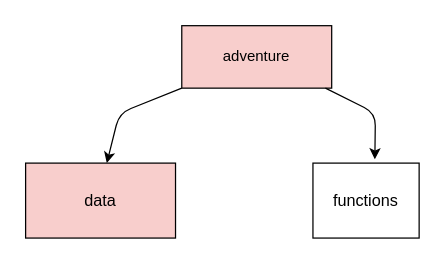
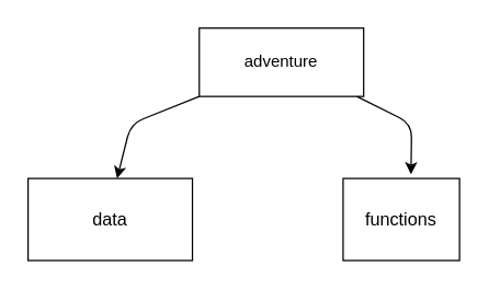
  <mxCell id="0" />
  <mxCell id="1" parent="0" />
- <mxCell id="2" value="adventure" style="rounded=0;whiteSpace=wrap;html=1;fillColor=#f8cecc;" parent="1" vertex="1"><mxGeometry x="145" y="20" width="120" height="50" as="geometry" /></mxCell>
+ <mxCell id="2" value="adventure" style="rounded=0;whiteSpace=wrap;html=1;" parent="1" vertex="1"><mxGeometry x="145" y="20" width="120" height="50" as="geometry" /></mxCell>
  <mxCell id="3" value="" style="endArrow=classic;html=1;fontSize=13;entryX=0.583;entryY=-0.05;entryDx=0;entryDy=0;entryPerimeter=0;" parent="1" target="6" edge="1"><mxGeometry width="50" height="50" relative="1" as="geometry"><mxPoint x="260" y="70" as="sourcePoint" /><mxPoint x="310" y="120" as="targetPoint" /><Array as="points"><mxPoint x="300" y="90" /></Array></mxGeometry></mxCell>
  <mxCell id="4" value="" style="endArrow=classic;html=1;fontSize=13;" parent="1" edge="1"><mxGeometry width="50" height="50" relative="1" as="geometry"><mxPoint x="145" y="70" as="sourcePoint" /><mxPoint x="85" y="130" as="targetPoint" /><Array as="points"><mxPoint x="95" y="90" /></Array></mxGeometry></mxCell>
- <mxCell id="5" value="data" style="rounded=0;whiteSpace=wrap;html=1;fontSize=13;fillColor=#f8cecc;" parent="1" vertex="1"><mxGeometry x="20" y="130" width="120" height="60" as="geometry" /></mxCell>
+ <mxCell id="5" value="data" style="rounded=0;whiteSpace=wrap;html=1;fontSize=13;" parent="1" vertex="1"><mxGeometry x="20" y="130" width="120" height="60" as="geometry" /></mxCell>
  <mxCell id="6" value="functions" style="rounded=0;whiteSpace=wrap;html=1;fontSize=13;" parent="1" vertex="1"><mxGeometry x="250" y="130" width="85" height="60" as="geometry" /></mxCell>
